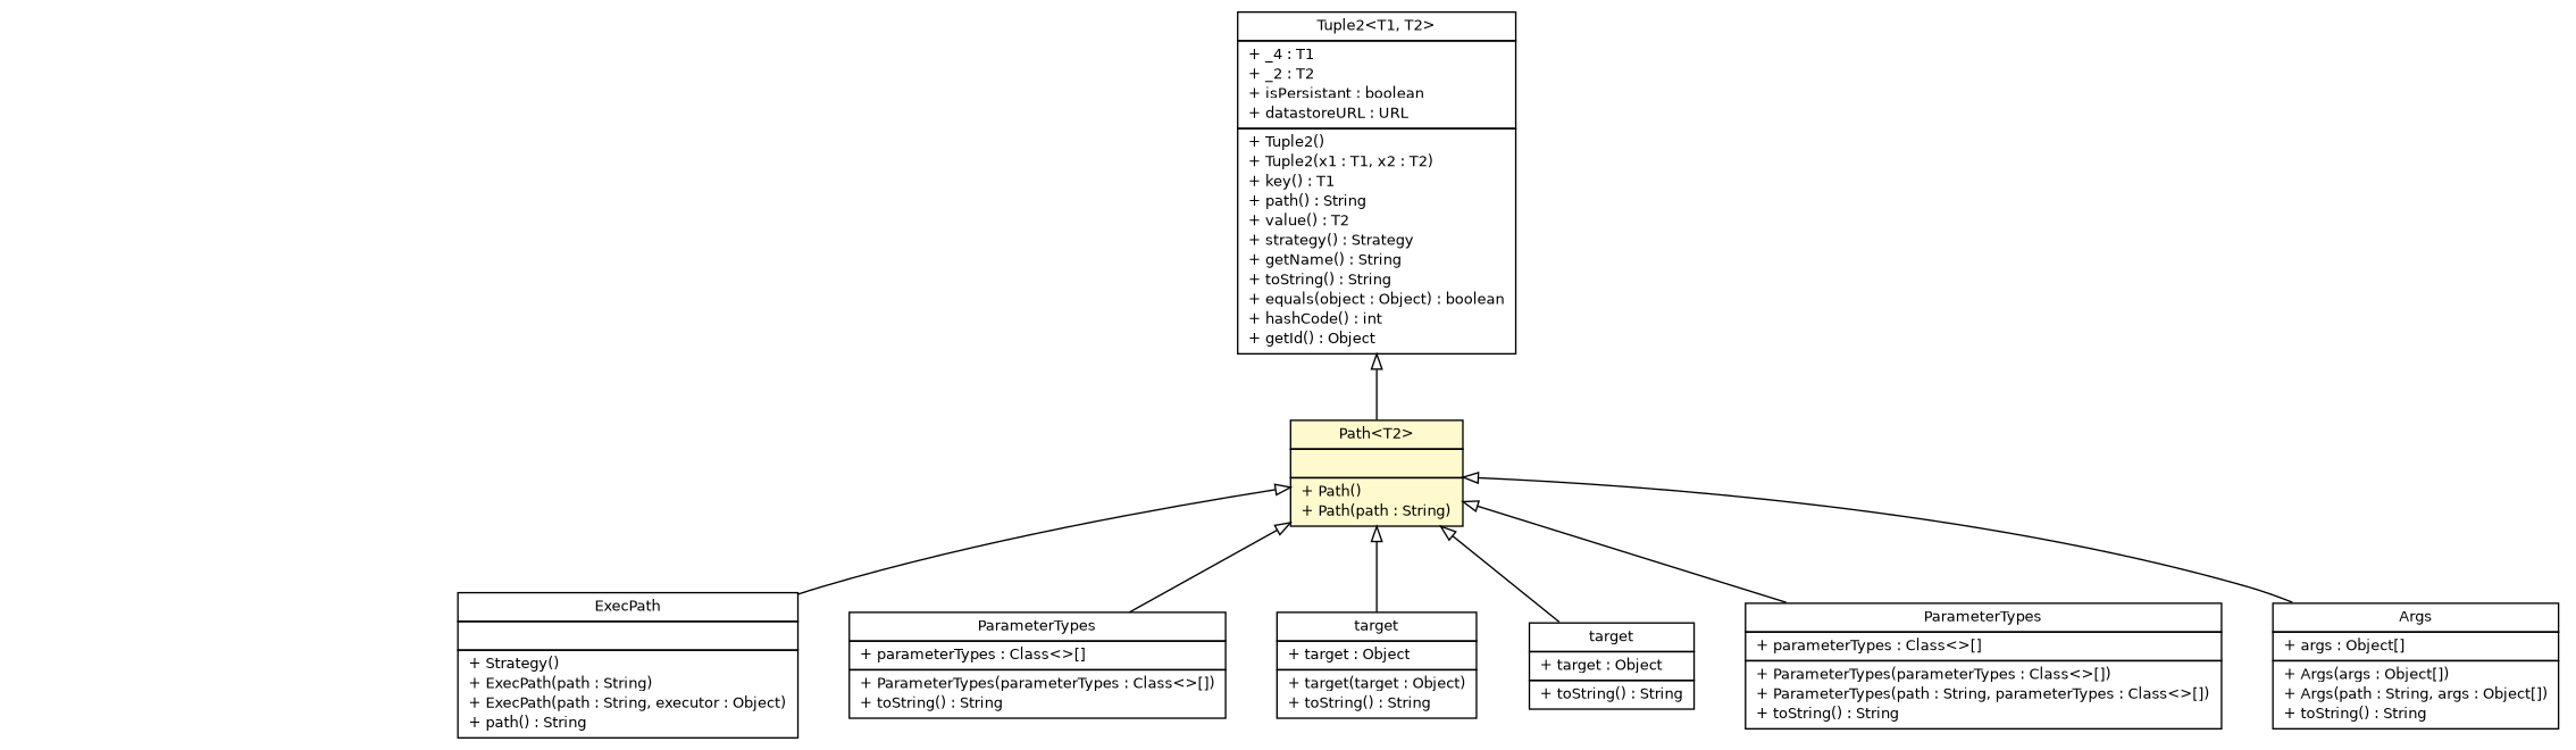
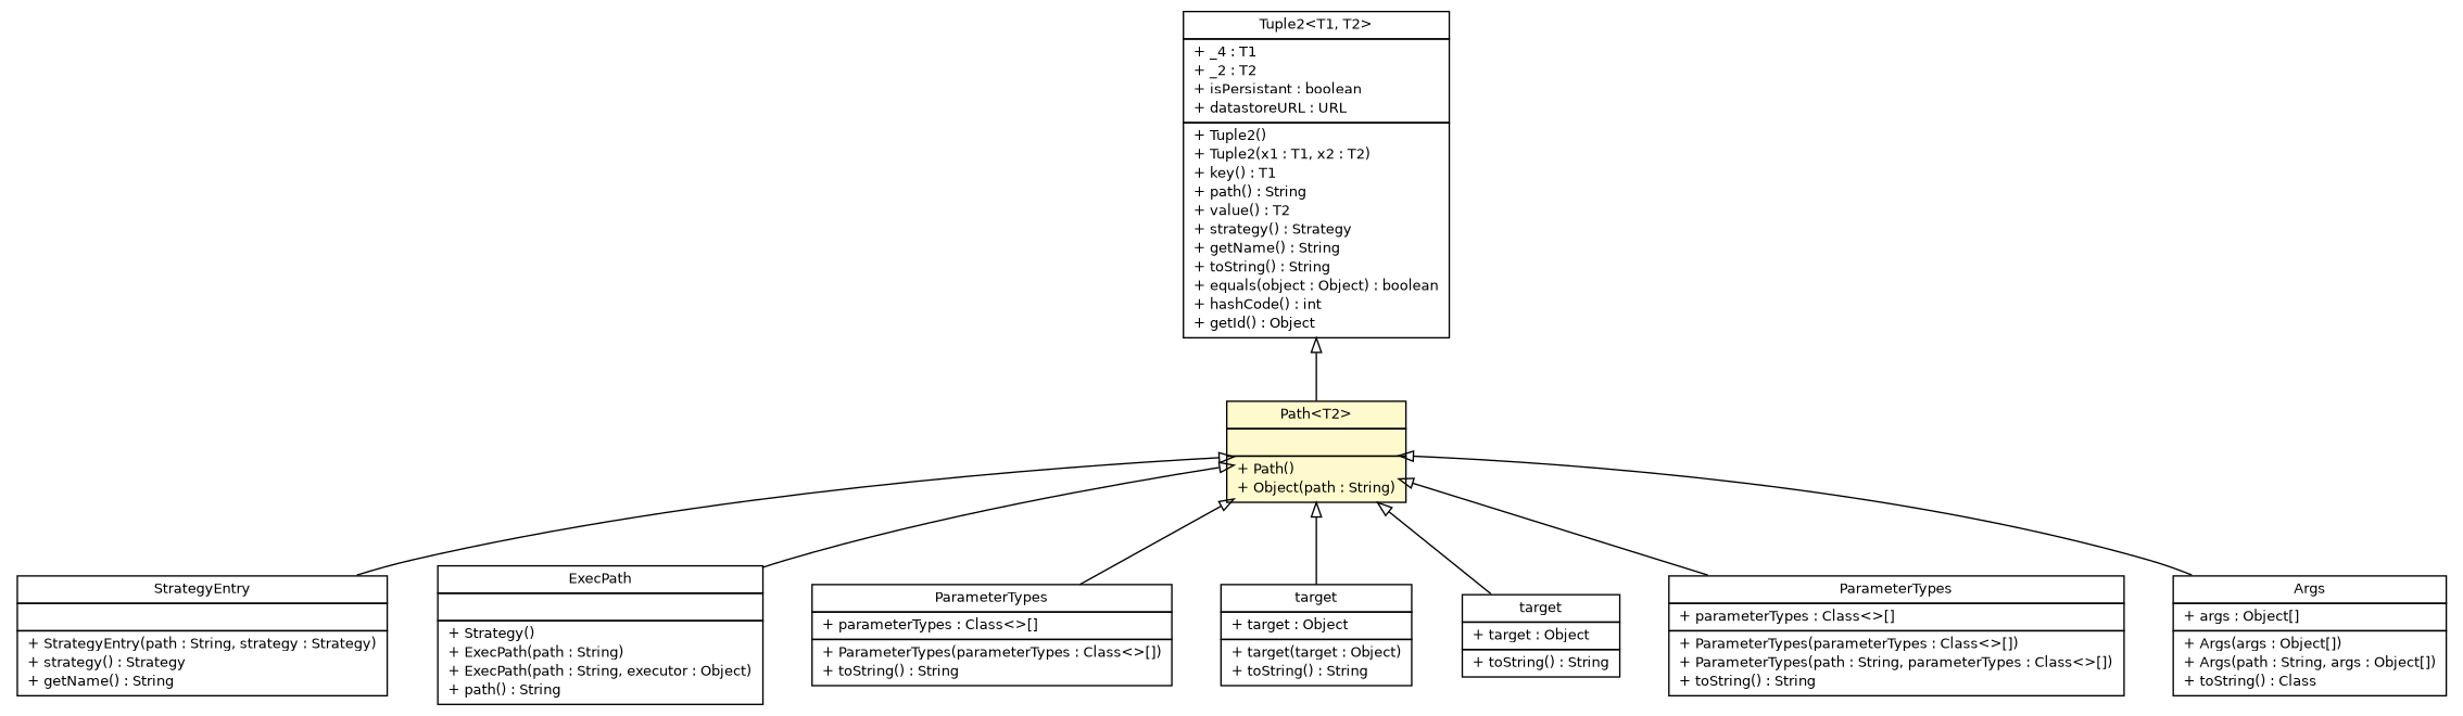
  digraph {
    nodesep=0.25
    ranksep=0.5
    node [fontcolor=black fontname=Helvetica fontsize=10.0 shape=plaintext]
    edge [arrowtail=empty dir=back fontname=Helvetica fontsize=10 headport=p labelfontname=Helvetica labelfontsize=10 tailport=p]
+   n1 [label=<<table title="sorcer.co.tuple.StrategyEntry" border="0" cellborder="1" cellspacing="0" cellpadding="2" port="p" href="./StrategyEntry.html"> 		<tr><td><table border="0" cellspacing="0" cellpadding="1"> <tr><td align="center" balign="center"> StrategyEntry </td></tr> 		</table></td></tr> 		<tr><td><table border="0" cellspacing="0" cellpadding="1"> <tr><td align="left" balign="left">  </td></tr> 		</table></td></tr> 		<tr><td><table border="0" cellspacing="0" cellpadding="1"> <tr><td align="left" balign="left"> + StrategyEntry(path : String, strategy : Strategy) </td></tr> <tr><td align="left" balign="left"> + strategy() : Strategy </td></tr> <tr><td align="left" balign="left"> + getName() : String </td></tr> 		</table></td></tr> 		</table>>]
    n2 [label=<<table title="sorcer.co.tuple.ExecPath" border="0" cellborder="1" cellspacing="0" cellpadding="2" port="p" href="./ExecPath.html"> 		<tr><td><table border="0" cellspacing="0" cellpadding="1"> <tr><td align="center" balign="center"> ExecPath </td></tr> 		</table></td></tr> 		<tr><td><table border="0" cellspacing="0" cellpadding="1"> <tr><td align="left" balign="left">  </td></tr> 		</table></td></tr> 		<tr><td><table border="0" cellspacing="0" cellpadding="1"> <tr><td align="left" balign="left"> + Strategy() </td></tr> <tr><td align="left" balign="left"> + ExecPath(path : String) </td></tr> <tr><td align="left" balign="left"> + ExecPath(path : String, executor : Object) </td></tr> <tr><td align="left" balign="left"> + path() : String </td></tr> 		</table></td></tr> 		</table>>]
-   n3 [label=<<table title="sorcer.co.tuple.Path" border="0" cellborder="1" cellspacing="0" cellpadding="2" port="p" bgcolor="lemonChiffon" href="./Path.html"> 		<tr><td><table border="0" cellspacing="0" cellpadding="1"> <tr><td align="center" balign="center"> Path&lt;T2&gt; </td></tr> 		</table></td></tr> 		<tr><td><table border="0" cellspacing="0" cellpadding="1"> <tr><td align="left" balign="left">  </td></tr> 		</table></td></tr> 		<tr><td><table border="0" cellspacing="0" cellpadding="1"> <tr><td align="left" balign="left"> + Path() </td></tr> <tr><td align="left" balign="left"> + Path(path : String) </td></tr> 		</table></td></tr> 		</table>>]
+   n3 [label=<<table title="sorcer.co.tuple.Path" border="0" cellborder="1" cellspacing="0" cellpadding="2" port="p" bgcolor="lemonChiffon" href="./Path.html"> 		<tr><td><table border="0" cellspacing="0" cellpadding="1"> <tr><td align="center" balign="center"> Path&lt;T2&gt; </td></tr> 		</table></td></tr> 		<tr><td><table border="0" cellspacing="0" cellpadding="1"> <tr><td align="left" balign="left">  </td></tr> 		</table></td></tr> 		<tr><td><table border="0" cellspacing="0" cellpadding="1"> <tr><td align="left" balign="left"> + Path() </td></tr> <tr><td align="left" balign="left"> + Object(path : String) </td></tr> 		</table></td></tr> 		</table>>]
    n4 [label=<<table title="sorcer.co.tuple.ParameterTypes" border="0" cellborder="1" cellspacing="0" cellpadding="2" port="p" href="./ParameterTypes.html"> 		<tr><td><table border="0" cellspacing="0" cellpadding="1"> <tr><td align="center" balign="center"> ParameterTypes </td></tr> 		</table></td></tr> 		<tr><td><table border="0" cellspacing="0" cellpadding="1"> <tr><td align="left" balign="left"> + parameterTypes : Class&lt;&gt;[] </td></tr> 		</table></td></tr> 		<tr><td><table border="0" cellspacing="0" cellpadding="1"> <tr><td align="left" balign="left"> + ParameterTypes(parameterTypes : Class&lt;&gt;[]) </td></tr> <tr><td align="left" balign="left"> + toString() : String </td></tr> 		</table></td></tr> 		</table>>]
    n5 [label=<<table title="sorcer.co.tuple.target" border="0" cellborder="1" cellspacing="0" cellpadding="2" port="p" href="./target.html"> 		<tr><td><table border="0" cellspacing="0" cellpadding="1"> <tr><td align="center" balign="center"> target </td></tr> 		</table></td></tr> 		<tr><td><table border="0" cellspacing="0" cellpadding="1"> <tr><td align="left" balign="left"> + target : Object </td></tr> 		</table></td></tr> 		<tr><td><table border="0" cellspacing="0" cellpadding="1"> <tr><td align="left" balign="left"> + target(target : Object) </td></tr> <tr><td align="left" balign="left"> + toString() : String </td></tr> 		</table></td></tr> 		</table>>]
    n6 [label=<<table title="sorcer.eo.operator.target" border="0" cellborder="1" cellspacing="0" cellpadding="2" port="p" href="../../eo/operator.target.html"> 		<tr><td><table border="0" cellspacing="0" cellpadding="1"> <tr><td align="center" balign="center"> target </td></tr> 		</table></td></tr> 		<tr><td><table border="0" cellspacing="0" cellpadding="1"> <tr><td align="left" balign="left"> + target : Object </td></tr> 		</table></td></tr> 		<tr><td><table border="0" cellspacing="0" cellpadding="1"> <tr><td align="left" balign="left"> + toString() : String </td></tr> 		</table></td></tr> 		</table>>]
    n7 [label=<<table title="sorcer.eo.operator.ParameterTypes" border="0" cellborder="1" cellspacing="0" cellpadding="2" port="p" href="../../eo/operator.ParameterTypes.html"> 		<tr><td><table border="0" cellspacing="0" cellpadding="1"> <tr><td align="center" balign="center"> ParameterTypes </td></tr> 		</table></td></tr> 		<tr><td><table border="0" cellspacing="0" cellpadding="1"> <tr><td align="left" balign="left"> + parameterTypes : Class&lt;&gt;[] </td></tr> 		</table></td></tr> 		<tr><td><table border="0" cellspacing="0" cellpadding="1"> <tr><td align="left" balign="left"> + ParameterTypes(parameterTypes : Class&lt;&gt;[]) </td></tr> <tr><td align="left" balign="left"> + ParameterTypes(path : String, parameterTypes : Class&lt;&gt;[]) </td></tr> <tr><td align="left" balign="left"> + toString() : String </td></tr> 		</table></td></tr> 		</table>>]
-   n8 [label=<<table title="sorcer.eo.operator.Args" border="0" cellborder="1" cellspacing="0" cellpadding="2" port="p" href="../../eo/operator.Args.html"> 		<tr><td><table border="0" cellspacing="0" cellpadding="1"> <tr><td align="center" balign="center"> Args </td></tr> 		</table></td></tr> 		<tr><td><table border="0" cellspacing="0" cellpadding="1"> <tr><td align="left" balign="left"> + args : Object[] </td></tr> 		</table></td></tr> 		<tr><td><table border="0" cellspacing="0" cellpadding="1"> <tr><td align="left" balign="left"> + Args(args : Object[]) </td></tr> <tr><td align="left" balign="left"> + Args(path : String, args : Object[]) </td></tr> <tr><td align="left" balign="left"> + toString() : String </td></tr> 		</table></td></tr> 		</table>>]
+   n8 [label=<<table title="sorcer.eo.operator.Args" border="0" cellborder="1" cellspacing="0" cellpadding="2" port="p" href="../../eo/operator.Args.html"> 		<tr><td><table border="0" cellspacing="0" cellpadding="1"> <tr><td align="center" balign="center"> Args </td></tr> 		</table></td></tr> 		<tr><td><table border="0" cellspacing="0" cellpadding="1"> <tr><td align="left" balign="left"> + args : Object[] </td></tr> 		</table></td></tr> 		<tr><td><table border="0" cellspacing="0" cellpadding="1"> <tr><td align="left" balign="left"> + Args(args : Object[]) </td></tr> <tr><td align="left" balign="left"> + Args(path : String, args : Object[]) </td></tr> <tr><td align="left" balign="left"> + toString() : Class </td></tr> 		</table></td></tr> 		</table>>]
    n9 [label=<<table title="sorcer.co.tuple.Tuple2" border="0" cellborder="1" cellspacing="0" cellpadding="2" port="p" href="./Tuple2.html"> 		<tr><td><table border="0" cellspacing="0" cellpadding="1"> <tr><td align="center" balign="center"> Tuple2&lt;T1, T2&gt; </td></tr> 		</table></td></tr> 		<tr><td><table border="0" cellspacing="0" cellpadding="1"> <tr><td align="left" balign="left"> + _4 : T1 </td></tr> <tr><td align="left" balign="left"> + _2 : T2 </td></tr> <tr><td align="left" balign="left"> + isPersistant : boolean </td></tr> <tr><td align="left" balign="left"> + datastoreURL : URL </td></tr> 		</table></td></tr> 		<tr><td><table border="0" cellspacing="0" cellpadding="1"> <tr><td align="left" balign="left"> + Tuple2() </td></tr> <tr><td align="left" balign="left"> + Tuple2(x1 : T1, x2 : T2) </td></tr> <tr><td align="left" balign="left"> + key() : T1 </td></tr> <tr><td align="left" balign="left"> + path() : String </td></tr> <tr><td align="left" balign="left"> + value() : T2 </td></tr> <tr><td align="left" balign="left"> + strategy() : Strategy </td></tr> <tr><td align="left" balign="left"> + getName() : String </td></tr> <tr><td align="left" balign="left"> + toString() : String </td></tr> <tr><td align="left" balign="left"> + equals(object : Object) : boolean </td></tr> <tr><td align="left" balign="left"> + hashCode() : int </td></tr> <tr><td align="left" balign="left"> + getId() : Object </td></tr> 		</table></td></tr> 		</table>>]
+   n3 -> n1
    n3 -> n2
    n3 -> n4
    n3 -> n5
    n3 -> n6
    n3 -> n7
    n3 -> n8
    n9 -> n3
  }
